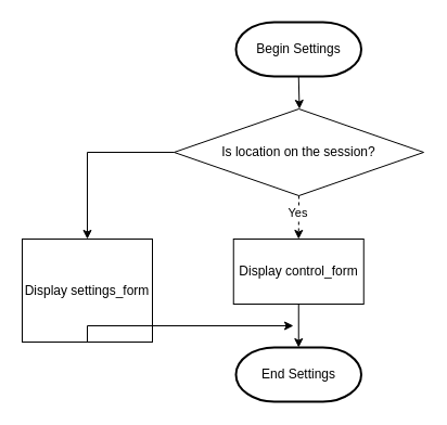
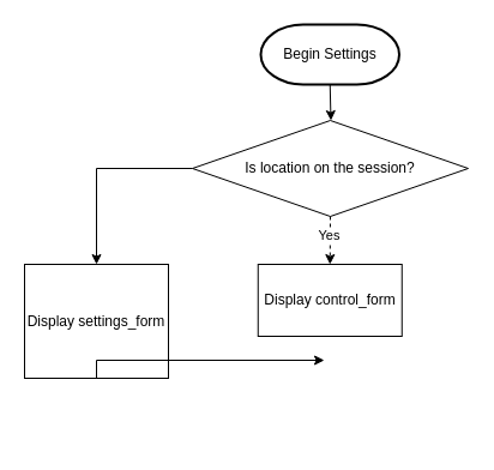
  <mxCell id="0" />
  <mxCell id="1" parent="0" />
  <mxCell id="2" value="Begin Settings" style="strokeWidth=2;html=1;shape=mxgraph.flowchart.terminator;whiteSpace=wrap;" parent="1" vertex="1"><mxGeometry x="217" y="20" width="115.5" height="50" as="geometry" /></mxCell>
- <mxCell id="3" value="End Settings" style="strokeWidth=2;html=1;shape=mxgraph.flowchart.terminator;whiteSpace=wrap;" parent="1" vertex="1"><mxGeometry x="217" y="320" width="115.5" height="50" as="geometry" /></mxCell>
  <mxCell id="4" value="" style="endArrow=classic;html=1;rounded=0;exitX=0.5;exitY=1;exitDx=0;exitDy=0;exitPerimeter=0;entryX=0.5;entryY=0;entryDx=0;entryDy=0;" parent="1" source="2" edge="1"><mxGeometry width="50" height="50" relative="1" as="geometry"><mxPoint x="245.5" y="340" as="sourcePoint" /><mxPoint x="275.5" y="100" as="targetPoint" /></mxGeometry></mxCell>
  <mxCell id="5" value="Is location on the session?" style="rhombus;whiteSpace=wrap;html=1;" vertex="1" parent="1"><mxGeometry x="160" y="100" width="230" height="80" as="geometry" /></mxCell>
  <mxCell id="6" value="Display control_form" style="rounded=0;whiteSpace=wrap;html=1;" vertex="1" parent="1"><mxGeometry x="214.75" y="220" width="120" height="60" as="geometry" /></mxCell>
  <mxCell id="7" value="" style="endArrow=classic;html=1;rounded=0;exitX=0.5;exitY=1;exitDx=0;exitDy=0;entryX=0.5;entryY=0;entryDx=0;entryDy=0;dashed=1;" edge="1" parent="1" source="5" target="6"><mxGeometry width="50" height="50" relative="1" as="geometry"><mxPoint x="250" y="230" as="sourcePoint" /><mxPoint x="300" y="180" as="targetPoint" /></mxGeometry></mxCell>
  <mxCell id="8" value="Yes" style="edgeLabel;html=1;align=center;verticalAlign=middle;resizable=0;points=[];" vertex="1" connectable="0" parent="7"><mxGeometry x="-0.2" y="-1" relative="1" as="geometry"><mxPoint as="offset" /></mxGeometry></mxCell>
- <mxCell id="9" value="" style="endArrow=classic;html=1;rounded=0;exitX=0.5;exitY=1;exitDx=0;exitDy=0;entryX=0.5;entryY=0;entryDx=0;entryDy=0;entryPerimeter=0;" edge="1" parent="1" source="6" target="3"><mxGeometry width="50" height="50" relative="1" as="geometry"><mxPoint x="250" y="230" as="sourcePoint" /><mxPoint x="300" y="180" as="targetPoint" /></mxGeometry></mxCell>
  <mxCell id="10" value="Display settings_form" style="rounded=0;whiteSpace=wrap;html=1;" vertex="1" parent="1"><mxGeometry x="20" y="220" width="120" height="95" as="geometry" /></mxCell>
  <mxCell id="11" value="" style="endArrow=classic;html=1;rounded=0;exitX=0;exitY=0.5;exitDx=0;exitDy=0;entryX=0.5;entryY=0;entryDx=0;entryDy=0;" edge="1" parent="1" source="5" target="10"><mxGeometry width="50" height="50" relative="1" as="geometry"><mxPoint x="250" y="230" as="sourcePoint" /><mxPoint x="300" y="180" as="targetPoint" /><Array as="points"><mxPoint x="80" y="140" /></Array></mxGeometry></mxCell>
  <mxCell id="12" value="" style="endArrow=classic;html=1;rounded=0;exitX=0.5;exitY=1;exitDx=0;exitDy=0;" edge="1" parent="1" source="10"><mxGeometry width="50" height="50" relative="1" as="geometry"><mxPoint x="250" y="230" as="sourcePoint" /><mxPoint x="270" y="300" as="targetPoint" /><Array as="points"><mxPoint x="80" y="300" /></Array></mxGeometry></mxCell>
